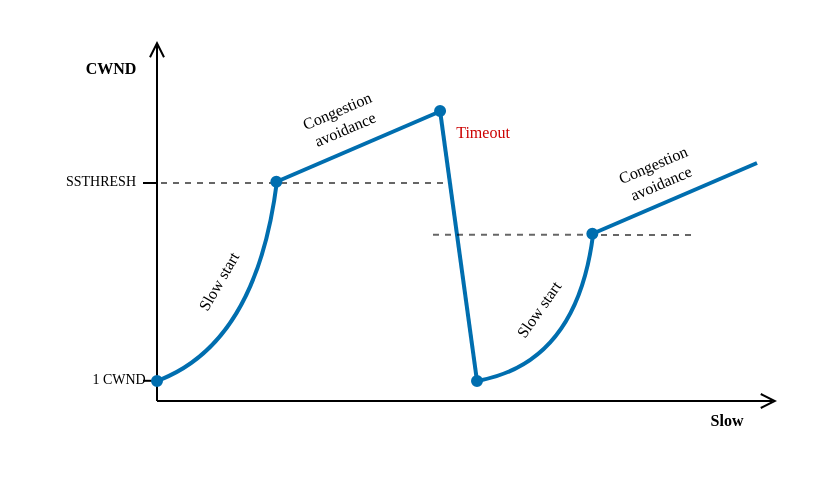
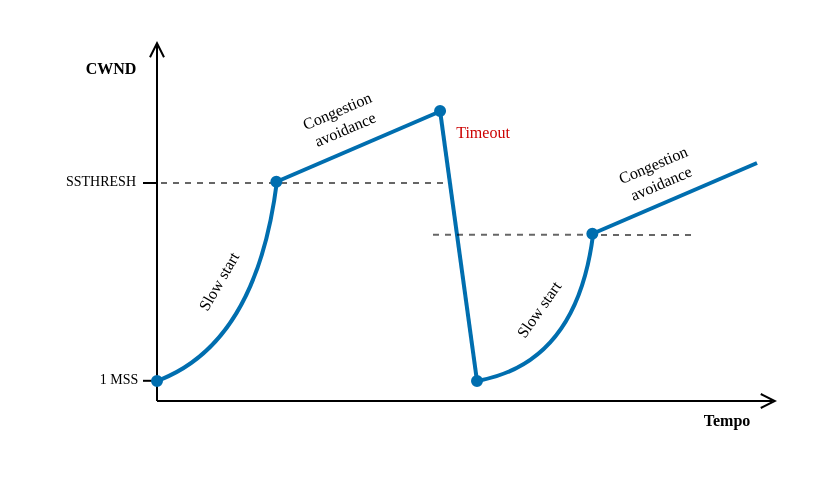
  <mxCell id="0" />
  <mxCell id="1" parent="0" />
  <mxCell id="2" value="" style="endArrow=none;dashed=1;html=1;strokeWidth=1;rounded=0;shadow=0;fontFamily=Bahnschrift;fontSize=8;fontColor=#000000;startSize=0;endSize=6;sourcePerimeterSpacing=0;jumpSize=6;strokeColor=#000000;opacity=60;" parent="1" edge="1"><mxGeometry width="50" height="50" relative="1" as="geometry"><mxPoint x="80" y="91" as="sourcePoint" /><mxPoint x="223" y="91" as="targetPoint" /></mxGeometry></mxCell>
  <mxCell id="3" value="" style="endArrow=open;html=1;rounded=0;fontFamily=Bahnschrift;fontSize=8;fontColor=#000000;startSize=14;endSize=6;strokeColor=#000000;curved=1;strokeWidth=1;endFill=0;" parent="1" edge="1"><mxGeometry width="50" height="50" relative="1" as="geometry"><mxPoint x="78" y="200" as="sourcePoint" /><mxPoint x="78" y="20" as="targetPoint" /></mxGeometry></mxCell>
  <mxCell id="4" value="" style="endArrow=open;html=1;rounded=0;fontFamily=Bahnschrift;fontSize=8;fontColor=#000000;startSize=14;endSize=6;strokeColor=#000000;curved=1;strokeWidth=1;endFill=0;" parent="1" edge="1"><mxGeometry width="50" height="50" relative="1" as="geometry"><mxPoint x="78" y="200" as="sourcePoint" /><mxPoint x="388" y="200" as="targetPoint" /></mxGeometry></mxCell>
  <mxCell id="5" value="Slow start" style="text;html=1;align=center;verticalAlign=middle;resizable=0;points=[];autosize=1;strokeColor=none;fillColor=none;fontSize=8;fontFamily=Bahnschrift;fontColor=#000000;rotation=-60;" parent="1" vertex="1"><mxGeometry x="79" y="131" width="60" height="20" as="geometry" /></mxCell>
  <mxCell id="6" value="&lt;div&gt;Congestion&lt;/div&gt;&lt;div&gt;avoidance&lt;/div&gt;" style="text;html=1;align=center;verticalAlign=middle;resizable=0;points=[];autosize=1;strokeColor=none;fillColor=none;fontSize=8;fontFamily=Bahnschrift;fontColor=#000000;rotation=-23.2;" parent="1" vertex="1"><mxGeometry x="140" y="45" width="60" height="30" as="geometry" /></mxCell>
- <mxCell id="7" value="1 CWND" style="text;html=1;align=center;verticalAlign=middle;resizable=0;points=[];autosize=1;strokeColor=none;fillColor=none;fontSize=7;fontFamily=Bahnschrift;fontColor=#000000;" parent="1" vertex="1"><mxGeometry x="39" y="180" width="40" height="20" as="geometry" /></mxCell>
+ <mxCell id="7" value="1 MSS" style="text;html=1;align=center;verticalAlign=middle;resizable=0;points=[];autosize=1;strokeColor=none;fillColor=none;fontSize=7;fontFamily=Bahnschrift;fontColor=#000000;" parent="1" vertex="1"><mxGeometry x="39" y="180" width="40" height="20" as="geometry" /></mxCell>
  <mxCell id="8" value="" style="endArrow=none;html=1;rounded=0;shadow=0;fontFamily=Bahnschrift;fontSize=8;fontColor=#000000;startSize=0;endSize=6;sourcePerimeterSpacing=0;strokeColor=#000000;strokeWidth=1;jumpSize=6;" parent="1" edge="1"><mxGeometry width="50" height="50" relative="1" as="geometry"><mxPoint x="71" y="91" as="sourcePoint" /><mxPoint x="78" y="91" as="targetPoint" /></mxGeometry></mxCell>
  <mxCell id="9" value="" style="endArrow=none;html=1;rounded=0;shadow=0;fontFamily=Bahnschrift;fontSize=8;fontColor=#000000;startSize=0;endSize=6;sourcePerimeterSpacing=0;strokeColor=#000000;strokeWidth=1;jumpSize=6;" parent="1" edge="1"><mxGeometry width="50" height="50" relative="1" as="geometry"><mxPoint x="71" y="189.9" as="sourcePoint" /><mxPoint x="78" y="189.9" as="targetPoint" /></mxGeometry></mxCell>
  <mxCell id="10" value="CWND" style="text;html=1;align=center;verticalAlign=middle;resizable=0;points=[];autosize=1;strokeColor=none;fillColor=none;fontSize=8;fontFamily=Bahnschrift;fontColor=#000000;fontStyle=1" parent="1" vertex="1"><mxGeometry x="30" y="24" width="50" height="20" as="geometry" /></mxCell>
- <mxCell id="11" value="Slow" style="text;html=1;align=center;verticalAlign=middle;resizable=0;points=[];autosize=1;strokeColor=none;fillColor=none;fontSize=8;fontFamily=Bahnschrift;fontColor=#000000;fontStyle=1" parent="1" vertex="1"><mxGeometry x="338" y="200" width="50" height="20" as="geometry" /></mxCell>
+ <mxCell id="11" value="Tempo" style="text;html=1;align=center;verticalAlign=middle;resizable=0;points=[];autosize=1;strokeColor=none;fillColor=none;fontSize=8;fontFamily=Bahnschrift;fontColor=#000000;fontStyle=1" parent="1" vertex="1"><mxGeometry x="338" y="200" width="50" height="20" as="geometry" /></mxCell>
  <mxCell id="12" value="" style="endArrow=none;html=1;rounded=0;fontFamily=Bahnschrift;fontSize=8;fontColor=#000000;startSize=4;endSize=14;strokeColor=#006EAF;strokeWidth=2;curved=1;fillColor=#1ba1e2;startArrow=oval;startFill=1;" parent="1" edge="1"><mxGeometry width="50" height="50" relative="1" as="geometry"><mxPoint x="78" y="190" as="sourcePoint" /><mxPoint x="138" y="90" as="targetPoint" /><Array as="points"><mxPoint x="128" y="170" /></Array></mxGeometry></mxCell>
  <mxCell id="13" value="" style="endArrow=none;html=1;fontFamily=Bahnschrift;fontSize=8;fontColor=#000000;startSize=0;endSize=14;strokeColor=#006EAF;strokeWidth=2;fillColor=#1ba1e2;rounded=0;jumpSize=6;shadow=0;sourcePerimeterSpacing=0;startArrow=circle;startFill=1;" parent="1" edge="1"><mxGeometry width="50" height="50" relative="1" as="geometry"><mxPoint x="219" y="51" as="sourcePoint" /><mxPoint x="238" y="190" as="targetPoint" /></mxGeometry></mxCell>
  <mxCell id="14" value="" style="endArrow=none;html=1;rounded=0;fontFamily=Bahnschrift;fontSize=8;fontColor=#000000;startSize=4;endSize=14;strokeColor=#006EAF;strokeWidth=2;curved=1;fillColor=#1ba1e2;startArrow=oval;startFill=1;" parent="1" edge="1"><mxGeometry width="50" height="50" relative="1" as="geometry"><mxPoint x="238" y="190" as="sourcePoint" /><mxPoint x="296" y="117" as="targetPoint" /><Array as="points"><mxPoint x="288" y="180" /></Array></mxGeometry></mxCell>
  <mxCell id="15" value="" style="endArrow=none;dashed=1;html=1;strokeWidth=1;rounded=0;shadow=0;fontFamily=Bahnschrift;fontSize=8;fontColor=#000000;startSize=0;endSize=6;sourcePerimeterSpacing=0;jumpSize=6;strokeColor=#000000;opacity=60;" parent="1" edge="1"><mxGeometry width="50" height="50" relative="1" as="geometry"><mxPoint x="216" y="116.83" as="sourcePoint" /><mxPoint x="346" y="117" as="targetPoint" /></mxGeometry></mxCell>
  <mxCell id="16" value="Timeout" style="text;html=1;align=center;verticalAlign=middle;resizable=0;points=[];autosize=1;strokeColor=none;fillColor=none;fontSize=8;fontFamily=Bahnschrift;fontColor=#CC0000;rotation=0;" parent="1" vertex="1"><mxGeometry x="216" y="56" width="50" height="20" as="geometry" /></mxCell>
  <mxCell id="17" value="SSTHRESH" style="text;html=1;align=center;verticalAlign=middle;resizable=0;points=[];autosize=1;strokeColor=none;fillColor=none;fontSize=7;fontFamily=Bahnschrift;fontColor=#000000;" parent="1" vertex="1"><mxGeometry x="20" y="81" width="60" height="20" as="geometry" /></mxCell>
  <mxCell id="18" value="Slow start" style="text;html=1;align=center;verticalAlign=middle;resizable=0;points=[];autosize=1;strokeColor=none;fillColor=none;fontSize=8;fontFamily=Bahnschrift;fontColor=#000000;rotation=-55;" parent="1" vertex="1"><mxGeometry x="239" y="145" width="60" height="20" as="geometry" /></mxCell>
  <mxCell id="19" value="" style="endArrow=none;html=1;fontFamily=Bahnschrift;fontSize=8;fontColor=#000000;startSize=0;endSize=14;strokeColor=#006EAF;strokeWidth=2;fillColor=#1ba1e2;rounded=0;jumpSize=6;shadow=0;sourcePerimeterSpacing=0;startArrow=circle;startFill=1;" parent="1" edge="1"><mxGeometry width="50" height="50" relative="1" as="geometry"><mxPoint x="134" y="92" as="sourcePoint" /><mxPoint x="220" y="55" as="targetPoint" /></mxGeometry></mxCell>
  <mxCell id="20" value="&lt;div&gt;Congestion&lt;/div&gt;&lt;div&gt;avoidance&lt;/div&gt;" style="text;html=1;align=center;verticalAlign=middle;resizable=0;points=[];autosize=1;strokeColor=none;fillColor=none;fontSize=8;fontFamily=Bahnschrift;fontColor=#000000;rotation=-23.2;" parent="1" vertex="1"><mxGeometry x="298" y="72" width="60" height="30" as="geometry" /></mxCell>
  <mxCell id="21" value="" style="endArrow=none;html=1;fontFamily=Bahnschrift;fontSize=8;fontColor=#000000;startSize=0;endSize=14;strokeColor=#006EAF;strokeWidth=2;fillColor=#1ba1e2;rounded=0;jumpSize=6;shadow=0;sourcePerimeterSpacing=0;startArrow=circle;startFill=1;" parent="1" edge="1"><mxGeometry width="50" height="50" relative="1" as="geometry"><mxPoint x="292" y="118" as="sourcePoint" /><mxPoint x="378" y="81" as="targetPoint" /></mxGeometry></mxCell>
